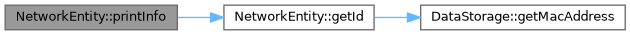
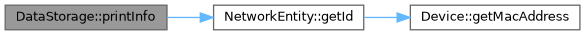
  digraph {
    fontname="DejaVu Sans"
    rankdir=LR
    node [color=grey40 fillcolor=white fontname="DejaVu Sans" fontsize=10 shape=box style=filled]
    edge [color=steelblue1 fontname="DejaVu Sans" fontsize=10 labelfontname=Helvetica labelfontsize=10 style=solid]
-   n1 [color=gray40 fillcolor=grey60 fontcolor=black height=0.2 label="NetworkEntity::printInfo" width=0.4]
+   n1 [color=gray40 fillcolor=grey60 fontcolor=black height=0.2 label="DataStorage::printInfo" width=0.4]
    n2 [height=0.2 label="NetworkEntity::getId" width=0.4]
-   n3 [height=0.2 label="DataStorage::getMacAddress" width=0.4]
+   n3 [height=0.2 label="Device::getMacAddress" width=0.4]
    n1 -> n2
    n2 -> n3
  }
